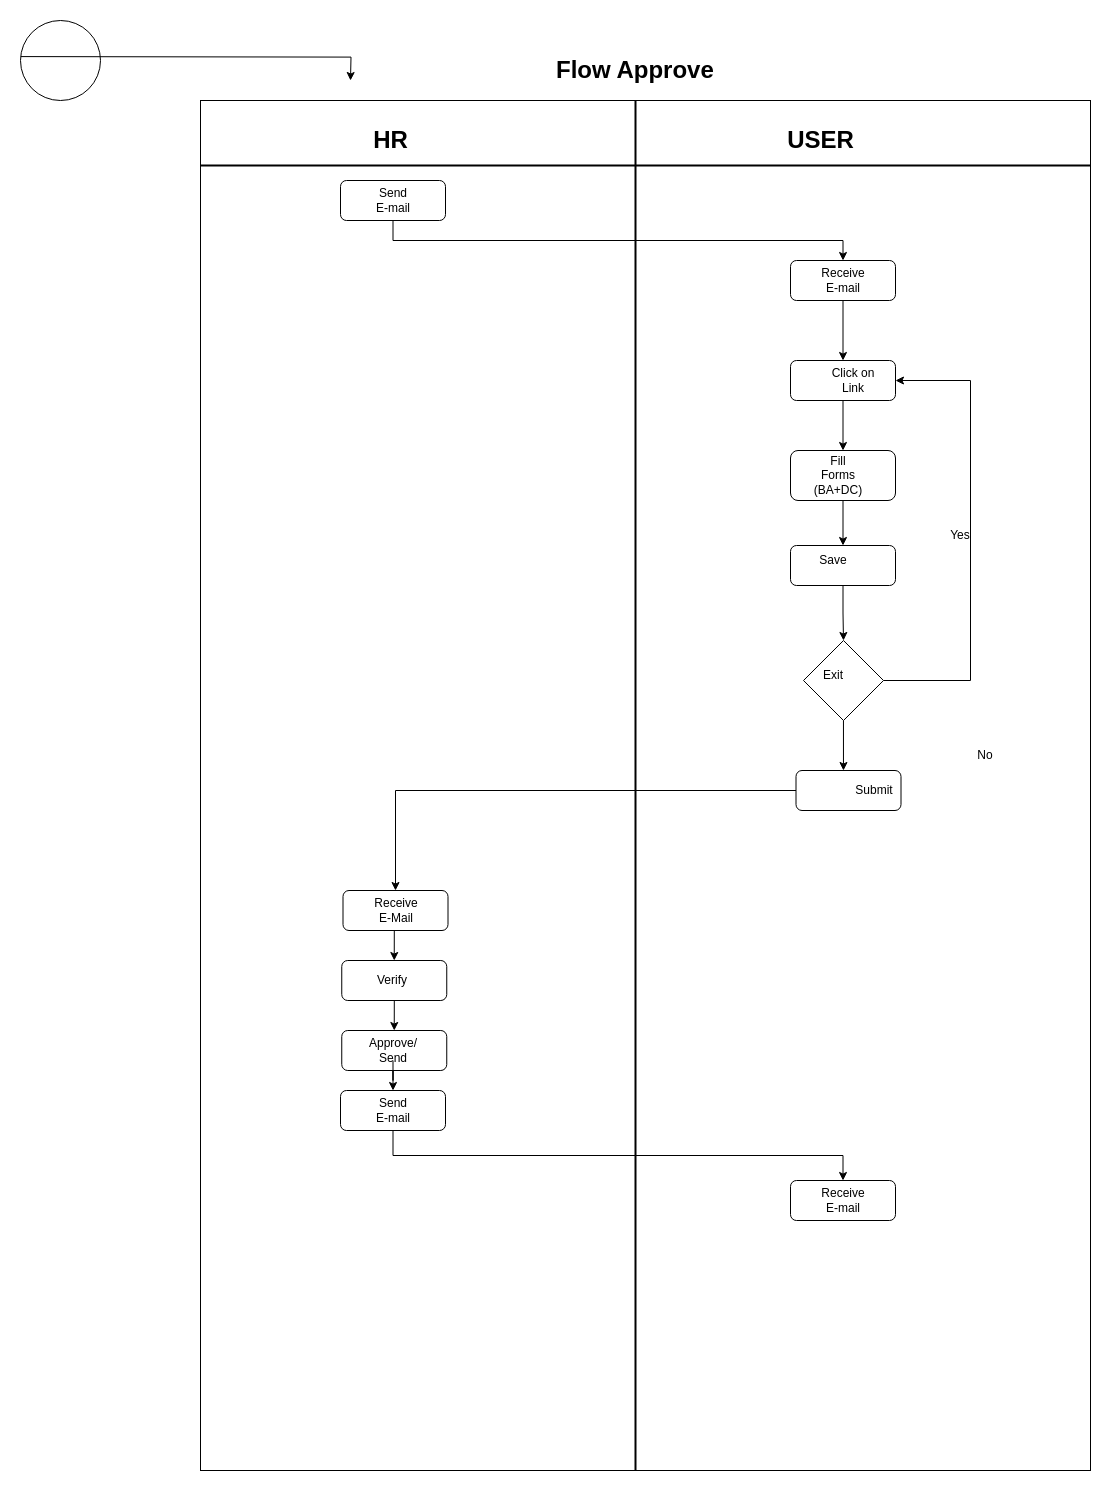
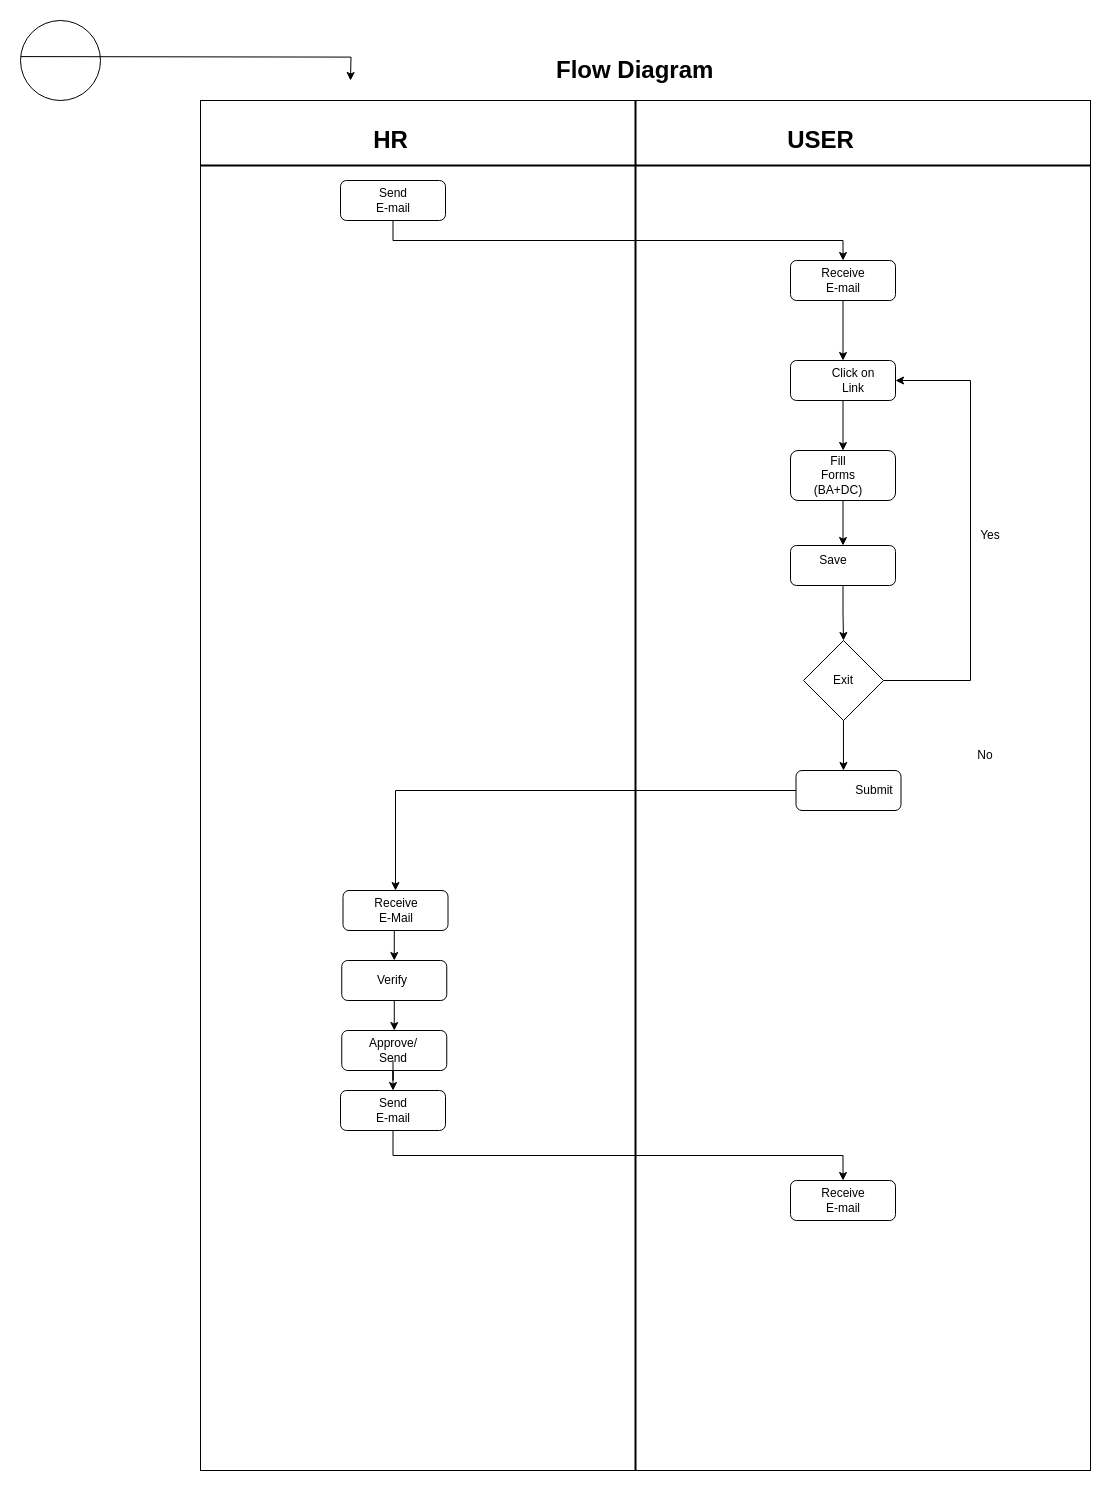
  <mxCell id="0" />
  <mxCell id="1" parent="0" />
  <mxCell id="2" value="" style="group" vertex="1" connectable="0" parent="1"><mxGeometry x="200" y="50" width="890" height="1420" as="geometry" /></mxCell>
  <mxCell id="3" value="&amp;nbsp; &amp;nbsp; &amp;nbsp; &amp;nbsp; &amp;nbsp; &amp;nbsp; &amp;nbsp; &amp;nbsp;&amp;nbsp;" style="rounded=0;whiteSpace=wrap;html=1;" vertex="1" parent="2"><mxGeometry y="50" width="890" height="1370" as="geometry" /></mxCell>
  <mxCell id="4" value="" style="rounded=1;whiteSpace=wrap;html=1;" vertex="1" parent="2"><mxGeometry x="590" y="210" width="105" height="40" as="geometry" /></mxCell>
  <mxCell id="5" value="Receive E-mail" style="text;html=1;strokeColor=none;fillColor=none;align=center;verticalAlign=middle;whiteSpace=wrap;rounded=0;" vertex="1" parent="2"><mxGeometry x="622.5" y="220" width="40" height="20" as="geometry" /></mxCell>
  <mxCell id="6" value="" style="rounded=1;whiteSpace=wrap;html=1;" vertex="1" parent="2"><mxGeometry x="590" y="310" width="105" height="40" as="geometry" /></mxCell>
  <mxCell id="7" style="edgeStyle=orthogonalEdgeStyle;rounded=0;orthogonalLoop=1;jettySize=auto;html=1;exitX=0.5;exitY=1;exitDx=0;exitDy=0;entryX=0.5;entryY=0;entryDx=0;entryDy=0;" edge="1" parent="2" source="4" target="6"><mxGeometry relative="1" as="geometry" /></mxCell>
  <mxCell id="8" value="Click on Link" style="text;html=1;strokeColor=none;fillColor=none;align=center;verticalAlign=middle;whiteSpace=wrap;rounded=0;" vertex="1" parent="2"><mxGeometry x="627.5" y="320" width="50" height="20" as="geometry" /></mxCell>
  <mxCell id="9" style="edgeStyle=orthogonalEdgeStyle;rounded=0;orthogonalLoop=1;jettySize=auto;html=1;exitX=0.5;exitY=1;exitDx=0;exitDy=0;entryX=0.5;entryY=0;entryDx=0;entryDy=0;" edge="1" parent="2" source="10" target="4"><mxGeometry relative="1" as="geometry" /></mxCell>
  <mxCell id="10" value="" style="rounded=1;whiteSpace=wrap;html=1;" vertex="1" parent="2"><mxGeometry x="140" y="130" width="105" height="40" as="geometry" /></mxCell>
  <mxCell id="11" value="" style="rounded=1;whiteSpace=wrap;html=1;" vertex="1" parent="2"><mxGeometry x="590" y="400" width="105" height="50" as="geometry" /></mxCell>
  <mxCell id="12" style="edgeStyle=orthogonalEdgeStyle;rounded=0;orthogonalLoop=1;jettySize=auto;html=1;exitX=0.5;exitY=1;exitDx=0;exitDy=0;entryX=0.5;entryY=0;entryDx=0;entryDy=0;" edge="1" parent="2" source="6" target="11"><mxGeometry relative="1" as="geometry" /></mxCell>
  <mxCell id="13" value="Fill Forms&lt;br&gt;(BA+DC)" style="text;html=1;strokeColor=none;fillColor=none;align=center;verticalAlign=middle;whiteSpace=wrap;rounded=0;" vertex="1" parent="2"><mxGeometry x="618" y="415" width="40" height="20" as="geometry" /></mxCell>
  <mxCell id="14" value="" style="rounded=1;whiteSpace=wrap;html=1;" vertex="1" parent="2"><mxGeometry x="590" y="495" width="105" height="40" as="geometry" /></mxCell>
  <mxCell id="15" style="edgeStyle=orthogonalEdgeStyle;rounded=0;orthogonalLoop=1;jettySize=auto;html=1;exitX=0.5;exitY=1;exitDx=0;exitDy=0;entryX=0.5;entryY=0;entryDx=0;entryDy=0;" edge="1" parent="2" source="11" target="14"><mxGeometry relative="1" as="geometry" /></mxCell>
  <mxCell id="16" value="Save" style="text;html=1;strokeColor=none;fillColor=none;align=center;verticalAlign=middle;whiteSpace=wrap;rounded=0;" vertex="1" parent="2"><mxGeometry x="613" y="500" width="40" height="20" as="geometry" /></mxCell>
  <mxCell id="17" style="edgeStyle=orthogonalEdgeStyle;rounded=0;orthogonalLoop=1;jettySize=auto;html=1;exitX=1;exitY=0.5;exitDx=0;exitDy=0;entryX=1;entryY=0.5;entryDx=0;entryDy=0;" edge="1" parent="2" source="18" target="6"><mxGeometry relative="1" as="geometry"><Array as="points"><mxPoint x="770" y="630" /><mxPoint x="770" y="330" /></Array></mxGeometry></mxCell>
  <mxCell id="18" value="" style="rhombus;whiteSpace=wrap;html=1;" vertex="1" parent="2"><mxGeometry x="603" y="590" width="80" height="80" as="geometry" /></mxCell>
  <mxCell id="19" style="edgeStyle=orthogonalEdgeStyle;rounded=0;orthogonalLoop=1;jettySize=auto;html=1;exitX=0.5;exitY=1;exitDx=0;exitDy=0;" edge="1" parent="2" source="14" target="18"><mxGeometry relative="1" as="geometry" /></mxCell>
- <mxCell id="20" value="Exit" style="text;html=1;strokeColor=none;fillColor=none;align=center;verticalAlign=middle;whiteSpace=wrap;rounded=0;" vertex="1" parent="2"><mxGeometry x="613" y="615" width="40" height="20" as="geometry" /></mxCell>
+ <mxCell id="20" value="Exit" style="text;html=1;strokeColor=none;fillColor=none;align=center;verticalAlign=middle;whiteSpace=wrap;rounded=0;" vertex="1" parent="2"><mxGeometry x="623" y="620" width="40" height="20" as="geometry" /></mxCell>
  <mxCell id="21" value="" style="rounded=1;whiteSpace=wrap;html=1;" vertex="1" parent="2"><mxGeometry x="595.5" y="720" width="105" height="40" as="geometry" /></mxCell>
  <mxCell id="22" style="edgeStyle=orthogonalEdgeStyle;rounded=0;orthogonalLoop=1;jettySize=auto;html=1;entryX=0.452;entryY=0;entryDx=0;entryDy=0;entryPerimeter=0;" edge="1" parent="2" source="18" target="21"><mxGeometry relative="1" as="geometry" /></mxCell>
  <mxCell id="23" value="Submit" style="text;html=1;strokeColor=none;fillColor=none;align=center;verticalAlign=middle;whiteSpace=wrap;rounded=0;" vertex="1" parent="2"><mxGeometry x="653.5" y="730" width="40" height="20" as="geometry" /></mxCell>
- <mxCell id="24" value="Yes" style="text;html=1;strokeColor=none;fillColor=none;align=center;verticalAlign=middle;whiteSpace=wrap;rounded=0;" vertex="1" parent="2"><mxGeometry x="740" y="475" width="40" height="20" as="geometry" /></mxCell>
+ <mxCell id="24" value="Yes" style="text;html=1;strokeColor=none;fillColor=none;align=center;verticalAlign=middle;whiteSpace=wrap;rounded=0;" vertex="1" parent="2"><mxGeometry x="770" y="475" width="40" height="20" as="geometry" /></mxCell>
  <mxCell id="25" value="No" style="text;html=1;strokeColor=none;fillColor=none;align=center;verticalAlign=middle;whiteSpace=wrap;rounded=0;" vertex="1" parent="2"><mxGeometry x="765" y="695" width="40" height="20" as="geometry" /></mxCell>
  <mxCell id="26" value="" style="rounded=1;whiteSpace=wrap;html=1;" vertex="1" parent="2"><mxGeometry x="142.5" y="840" width="105" height="40" as="geometry" /></mxCell>
  <mxCell id="27" style="edgeStyle=orthogonalEdgeStyle;rounded=0;orthogonalLoop=1;jettySize=auto;html=1;" edge="1" parent="2" source="21" target="26"><mxGeometry relative="1" as="geometry" /></mxCell>
  <mxCell id="28" value="Receive E-Mail" style="text;html=1;strokeColor=none;fillColor=none;align=center;verticalAlign=middle;whiteSpace=wrap;rounded=0;" vertex="1" parent="2"><mxGeometry x="175.5" y="850" width="40" height="20" as="geometry" /></mxCell>
  <mxCell id="29" value="" style="rounded=1;whiteSpace=wrap;html=1;" vertex="1" parent="2"><mxGeometry x="141.25" y="910" width="105" height="40" as="geometry" /></mxCell>
  <mxCell id="30" value="Verify" style="text;html=1;strokeColor=none;fillColor=none;align=center;verticalAlign=middle;whiteSpace=wrap;rounded=0;" vertex="1" parent="2"><mxGeometry x="172.5" y="910" width="37.5" height="40" as="geometry" /></mxCell>
  <mxCell id="31" style="edgeStyle=orthogonalEdgeStyle;rounded=0;orthogonalLoop=1;jettySize=auto;html=1;exitX=0.5;exitY=1;exitDx=0;exitDy=0;entryX=0.5;entryY=0;entryDx=0;entryDy=0;" edge="1" parent="2" source="26" target="29"><mxGeometry relative="1" as="geometry" /></mxCell>
  <mxCell id="32" value="" style="rounded=1;whiteSpace=wrap;html=1;" vertex="1" parent="2"><mxGeometry x="141.25" y="980" width="105" height="40" as="geometry" /></mxCell>
  <mxCell id="33" value="Approve/&lt;br&gt;Send" style="text;html=1;strokeColor=none;fillColor=none;align=center;verticalAlign=middle;whiteSpace=wrap;rounded=0;" vertex="1" parent="2"><mxGeometry x="172.5" y="990" width="40" height="20" as="geometry" /></mxCell>
  <mxCell id="34" style="edgeStyle=orthogonalEdgeStyle;rounded=0;orthogonalLoop=1;jettySize=auto;html=1;exitX=0.5;exitY=1;exitDx=0;exitDy=0;entryX=0.5;entryY=0;entryDx=0;entryDy=0;" edge="1" parent="2" source="30" target="32"><mxGeometry relative="1" as="geometry" /></mxCell>
  <mxCell id="35" value="" style="rounded=1;whiteSpace=wrap;html=1;" vertex="1" parent="2"><mxGeometry x="140" y="1040" width="105" height="40" as="geometry" /></mxCell>
  <mxCell id="36" style="edgeStyle=orthogonalEdgeStyle;rounded=0;orthogonalLoop=1;jettySize=auto;html=1;entryX=0.5;entryY=0;entryDx=0;entryDy=0;" edge="1" parent="2" source="33" target="35"><mxGeometry relative="1" as="geometry" /></mxCell>
  <mxCell id="37" value="Send E-mail" style="text;html=1;strokeColor=none;fillColor=none;align=center;verticalAlign=middle;whiteSpace=wrap;rounded=0;" vertex="1" parent="2"><mxGeometry x="172.5" y="1050" width="40" height="20" as="geometry" /></mxCell>
  <mxCell id="38" value="" style="line;strokeWidth=2;html=1;" vertex="1" parent="2"><mxGeometry y="110" width="890" height="10" as="geometry" /></mxCell>
  <mxCell id="39" value="HR" style="text;strokeColor=none;fillColor=none;html=1;fontSize=24;fontStyle=1;verticalAlign=middle;align=center;rotation=0;" vertex="1" parent="2"><mxGeometry x="140" y="70" width="100" height="40" as="geometry" /></mxCell>
  <mxCell id="40" value="USER" style="text;strokeColor=none;fillColor=none;html=1;fontSize=24;fontStyle=1;verticalAlign=middle;align=center;rotation=0;" vertex="1" parent="2"><mxGeometry x="570" y="70" width="100" height="40" as="geometry" /></mxCell>
  <mxCell id="41" value="" style="rounded=1;whiteSpace=wrap;html=1;" vertex="1" parent="2"><mxGeometry x="590" y="1130" width="105" height="40" as="geometry" /></mxCell>
  <mxCell id="42" value="Receive E-mail" style="text;html=1;strokeColor=none;fillColor=none;align=center;verticalAlign=middle;whiteSpace=wrap;rounded=0;" vertex="1" parent="2"><mxGeometry x="622.5" y="1140" width="40" height="20" as="geometry" /></mxCell>
  <mxCell id="43" style="edgeStyle=orthogonalEdgeStyle;rounded=0;orthogonalLoop=1;jettySize=auto;html=1;exitX=0.5;exitY=1;exitDx=0;exitDy=0;" edge="1" parent="2" source="35" target="41"><mxGeometry relative="1" as="geometry" /></mxCell>
  <mxCell id="44" style="edgeStyle=orthogonalEdgeStyle;rounded=0;orthogonalLoop=1;jettySize=auto;html=1;exitX=0.5;exitY=1;exitDx=0;exitDy=0;" edge="1" parent="2" source="3" target="3"><mxGeometry relative="1" as="geometry" /></mxCell>
- <mxCell id="45" value="&lt;h1&gt;Flow Approve&lt;/h1&gt;" style="text;html=1;strokeColor=none;fillColor=none;spacing=5;spacingTop=-20;whiteSpace=wrap;overflow=hidden;rounded=0;" vertex="1" parent="2"><mxGeometry x="351" width="170" height="40" as="geometry" /></mxCell>
+ <mxCell id="45" value="&lt;h1&gt;Flow Diagram&lt;/h1&gt;" style="text;html=1;strokeColor=none;fillColor=none;spacing=5;spacingTop=-20;whiteSpace=wrap;overflow=hidden;rounded=0;" vertex="1" parent="2"><mxGeometry x="351" width="170" height="40" as="geometry" /></mxCell>
  <mxCell id="46" value="" style="line;strokeWidth=2;direction=south;html=1;" vertex="1" parent="2"><mxGeometry x="430" y="50" width="10" height="1370" as="geometry" /></mxCell>
  <mxCell id="47" value="Send E-mail" style="text;html=1;strokeColor=none;fillColor=none;align=center;verticalAlign=middle;whiteSpace=wrap;rounded=0;" vertex="1" parent="2"><mxGeometry x="172.5" y="140" width="40" height="20" as="geometry" /></mxCell>
  <mxCell id="48" value="" style="ellipse;whiteSpace=wrap;html=1;aspect=fixed;" vertex="1" parent="1"><mxGeometry x="20" y="20" width="80" height="80" as="geometry" /></mxCell>
  <mxCell id="49" style="edgeStyle=orthogonalEdgeStyle;rounded=0;orthogonalLoop=1;jettySize=auto;html=1;exitX=1;exitY=0.5;exitDx=0;exitDy=0;" edge="1" parent="1"><mxGeometry relative="1" as="geometry"><mxPoint x="350" y="80" as="targetPoint" /><mxPoint x="20.308" y="56.089" as="sourcePoint" /></mxGeometry></mxCell>
